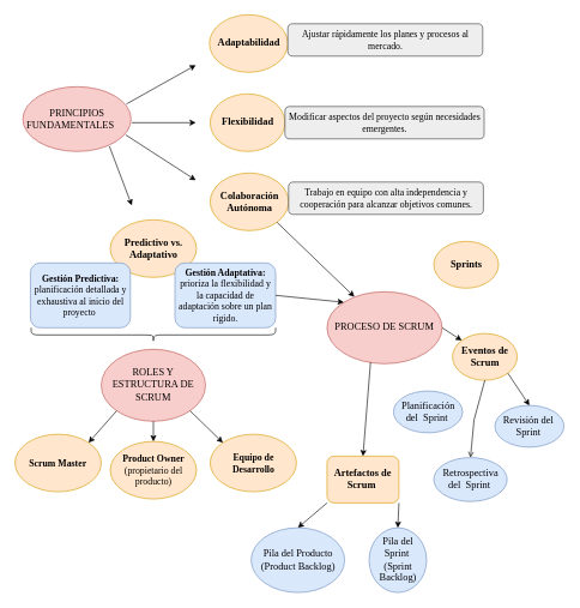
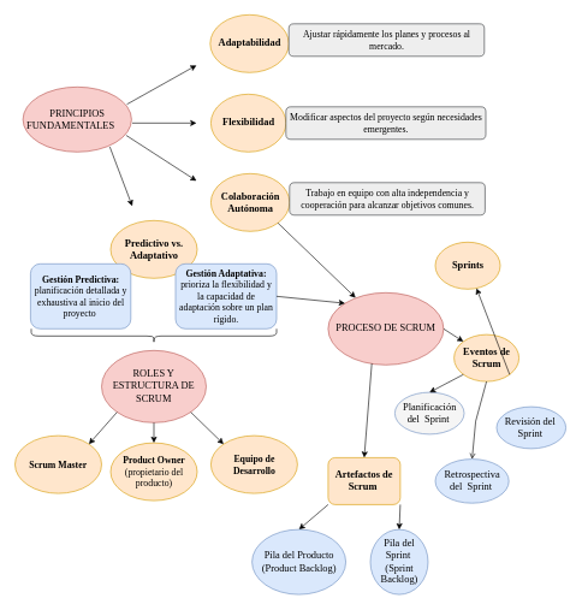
  <mxCell id="0" />
  <mxCell id="1" parent="0" />
  <mxCell id="2" value="PRINCIPIOS FUNDAMENTALES&lt;span style=&quot;white-space: pre; font-size: 14px;&quot;&gt;&#09;&lt;/span&gt;" style="ellipse;whiteSpace=wrap;html=1;fontFamily=Times New Roman;fontSize=14;fillColor=#f8cecc;strokeColor=#b85450;" vertex="1" parent="1"><mxGeometry x="31" y="120" width="150.5" height="90" as="geometry" /></mxCell>
  <mxCell id="3" value="ROLES Y ESTRUCTURA DE SCRUM" style="ellipse;whiteSpace=wrap;html=1;fontFamily=Times New Roman;fontSize=14;fillColor=#f8cecc;strokeColor=#b85450;" vertex="1" parent="1"><mxGeometry x="140" y="485" width="145" height="100" as="geometry" /></mxCell>
  <mxCell id="4" value="PROCESO DE SCRUM" style="ellipse;whiteSpace=wrap;html=1;fontFamily=Times New Roman;fontSize=14;fillColor=#f8cecc;strokeColor=#b85450;" vertex="1" parent="1"><mxGeometry x="454" y="405" width="160" height="100" as="geometry" /></mxCell>
  <mxCell id="5" value="&lt;b&gt;Colaboración Autónoma&lt;/b&gt;" style="ellipse;whiteSpace=wrap;html=1;fontFamily=Times New Roman;fontSize=14;fillColor=#ffe6cc;strokeColor=#d79b00;" vertex="1" parent="1"><mxGeometry x="291.5" y="240" width="109" height="80" as="geometry" /></mxCell>
  <mxCell id="6" value="&lt;b&gt;Flexibilidad&lt;/b&gt;" style="ellipse;whiteSpace=wrap;html=1;fontFamily=Times New Roman;fontSize=14;fillColor=#ffe6cc;strokeColor=#d79b00;" vertex="1" parent="1"><mxGeometry x="291.5" y="130" width="104" height="80" as="geometry" /></mxCell>
  <mxCell id="7" value="&lt;b&gt;Adaptabilidad&lt;/b&gt;" style="ellipse;whiteSpace=wrap;html=1;fontFamily=Times New Roman;fontSize=14;fillColor=#ffe6cc;strokeColor=#d79b00;" vertex="1" parent="1"><mxGeometry x="290.5" y="20" width="109" height="80" as="geometry" /></mxCell>
  <mxCell id="8" value="" style="endArrow=classic;html=1;rounded=0;exitX=0.957;exitY=0.267;exitDx=0;exitDy=0;exitPerimeter=0;fontFamily=Times New Roman;fontSize=14;" edge="1" parent="1" source="2"><mxGeometry width="50" height="50" relative="1" as="geometry"><mxPoint x="191.5" y="150" as="sourcePoint" /><mxPoint x="271.5" y="90" as="targetPoint" /></mxGeometry></mxCell>
  <mxCell id="9" value="" style="endArrow=classic;html=1;rounded=0;fontFamily=Times New Roman;fontSize=14;" edge="1" parent="1"><mxGeometry width="50" height="50" relative="1" as="geometry"><mxPoint x="182.5" y="170" as="sourcePoint" /><mxPoint x="271.5" y="170" as="targetPoint" /></mxGeometry></mxCell>
  <mxCell id="10" value="" style="endArrow=classic;html=1;rounded=0;exitX=0.95;exitY=0.744;exitDx=0;exitDy=0;exitPerimeter=0;fontFamily=Times New Roman;fontSize=14;" edge="1" parent="1" source="2"><mxGeometry width="50" height="50" relative="1" as="geometry"><mxPoint x="191.5" y="190" as="sourcePoint" /><mxPoint x="271.5" y="250" as="targetPoint" /></mxGeometry></mxCell>
  <mxCell id="11" value="Ajustar rápidamente los planes y procesos al mercado." style="rounded=1;whiteSpace=wrap;html=1;fontFamily=Times New Roman;fontSize=13;fillColor=#eeeeee;strokeColor=#36393d;" vertex="1" parent="1"><mxGeometry x="399.5" y="32.5" width="271" height="45" as="geometry" /></mxCell>
  <mxCell id="12" value="Modificar aspectos del proyecto según necesidades emergentes." style="rounded=1;whiteSpace=wrap;html=1;fontFamily=Times New Roman;fontSize=13;fillColor=#eeeeee;strokeColor=#36393d;" vertex="1" parent="1"><mxGeometry x="395.5" y="147.5" width="277" height="45" as="geometry" /></mxCell>
  <mxCell id="13" value="Trabajo en equipo con alta independencia y cooperación para alcanzar objetivos comunes." style="rounded=1;whiteSpace=wrap;html=1;fontFamily=Times New Roman;fontSize=13;fillColor=#eeeeee;strokeColor=#36393d;" vertex="1" parent="1"><mxGeometry x="400.5" y="252.5" width="271" height="45" as="geometry" /></mxCell>
  <mxCell id="14" value="&lt;span style=&quot;font-size: 14px; text-align: start;&quot;&gt;&lt;span style=&quot;font-size: 14px;&quot;&gt;&lt;b&gt;Predictivo vs. Adaptativo&lt;/b&gt;&lt;/span&gt;&lt;/span&gt;&lt;span style=&quot;font-size: 14px; text-align: start;&quot;&gt;&lt;/span&gt;" style="ellipse;whiteSpace=wrap;html=1;fontFamily=Times New Roman;fontSize=14;fillColor=#ffe6cc;strokeColor=#d79b00;" vertex="1" parent="1"><mxGeometry x="152.5" y="305" width="120" height="80" as="geometry" /></mxCell>
  <mxCell id="15" value="" style="endArrow=classic;html=1;rounded=0;exitX=0.8;exitY=0.922;exitDx=0;exitDy=0;exitPerimeter=0;fontFamily=Times New Roman;fontSize=14;" edge="1" parent="1" source="2"><mxGeometry width="50" height="50" relative="1" as="geometry"><mxPoint x="172.5" y="215" as="sourcePoint" /><mxPoint x="182.5" y="285" as="targetPoint" /></mxGeometry></mxCell>
  <mxCell id="16" value="&lt;b style=&quot;font-size: 13px;&quot;&gt;Gestión Predictiva:&lt;/b&gt;&lt;div style=&quot;font-size: 13px;&quot;&gt;planificación detallada y exhaustiva al inicio del proyecto&amp;nbsp;&lt;/div&gt;" style="rounded=1;whiteSpace=wrap;html=1;fontFamily=Times New Roman;fontSize=13;fillColor=#dae8fc;strokeColor=#6c8ebf;" vertex="1" parent="1"><mxGeometry x="41.5" y="365" width="139" height="90" as="geometry" /></mxCell>
  <mxCell id="17" value="&lt;font style=&quot;font-size: 13px;&quot; face=&quot;Times New Roman&quot;&gt;&lt;b&gt;Gestión Adaptativa:&lt;/b&gt; prioriza la flexibilidad y la capacidad de adaptación sobre un plan rígido.&lt;/font&gt;" style="rounded=1;whiteSpace=wrap;html=1;fillColor=#dae8fc;strokeColor=#6c8ebf;" vertex="1" parent="1"><mxGeometry x="242.5" y="365" width="140" height="90" as="geometry" /></mxCell>
  <mxCell id="18" value="" style="shape=curlyBracket;whiteSpace=wrap;html=1;rounded=1;flipH=1;labelPosition=right;verticalLabelPosition=middle;align=left;verticalAlign=middle;size=0.5;rotation=90;" vertex="1" parent="1"><mxGeometry x="202.5" y="295" width="20" height="340" as="geometry" /></mxCell>
  <mxCell id="19" value="&lt;b&gt;Product Owner&lt;/b&gt; (propietario del producto)" style="ellipse;whiteSpace=wrap;html=1;fontFamily=Times New Roman;fontSize=13;fillColor=#ffe6cc;strokeColor=#d79b00;" vertex="1" parent="1"><mxGeometry x="152.5" y="613" width="120" height="80" as="geometry" /></mxCell>
  <mxCell id="20" value="&lt;b&gt;Equipo de Desarrollo&lt;/b&gt;" style="ellipse;whiteSpace=wrap;html=1;fontFamily=Times New Roman;fontSize=13;fillColor=#ffe6cc;strokeColor=#d79b00;" vertex="1" parent="1"><mxGeometry x="291.5" y="603" width="120" height="80" as="geometry" /></mxCell>
  <mxCell id="21" value="&lt;b&gt;Scrum Master&lt;/b&gt;" style="ellipse;whiteSpace=wrap;html=1;fontFamily=Times New Roman;fontSize=13;fillColor=#ffe6cc;strokeColor=#d79b00;" vertex="1" parent="1"><mxGeometry x="20" y="603" width="120" height="80" as="geometry" /></mxCell>
  <mxCell id="22" value="" style="endArrow=classic;html=1;rounded=0;entryX=0;entryY=0;entryDx=0;entryDy=0;exitX=1;exitY=1;exitDx=0;exitDy=0;" edge="1" parent="1" source="3" target="20"><mxGeometry width="50" height="50" relative="1" as="geometry"><mxPoint x="287.5" y="560" as="sourcePoint" /><mxPoint x="337.5" y="510" as="targetPoint" /></mxGeometry></mxCell>
  <mxCell id="23" value="" style="endArrow=classic;html=1;rounded=0;entryX=0.5;entryY=0;entryDx=0;entryDy=0;exitX=0.5;exitY=1;exitDx=0;exitDy=0;" edge="1" parent="1" source="3" target="19"><mxGeometry width="50" height="50" relative="1" as="geometry"><mxPoint x="212.5" y="595" as="sourcePoint" /><mxPoint x="262.5" y="545" as="targetPoint" /></mxGeometry></mxCell>
  <mxCell id="24" value="" style="endArrow=classic;html=1;rounded=0;entryX=1;entryY=0;entryDx=0;entryDy=0;exitX=0;exitY=1;exitDx=0;exitDy=0;" edge="1" parent="1" source="3" target="21"><mxGeometry width="50" height="50" relative="1" as="geometry"><mxPoint x="102.5" y="595" as="sourcePoint" /><mxPoint x="152.5" y="545" as="targetPoint" /></mxGeometry></mxCell>
  <mxCell id="25" value="" style="endArrow=classic;html=1;rounded=0;entryX=0;entryY=0;entryDx=0;entryDy=0;exitX=1;exitY=0.5;exitDx=0;exitDy=0;" edge="1" parent="1" source="17" target="4"><mxGeometry width="50" height="50" relative="1" as="geometry"><mxPoint x="382.5" y="405" as="sourcePoint" /><mxPoint x="432.5" y="355" as="targetPoint" /></mxGeometry></mxCell>
  <mxCell id="26" value="" style="endArrow=classic;html=1;rounded=0;exitX=1;exitY=1;exitDx=0;exitDy=0;entryX=0.238;entryY=0.07;entryDx=0;entryDy=0;entryPerimeter=0;" edge="1" parent="1" source="5" target="4"><mxGeometry width="50" height="50" relative="1" as="geometry"><mxPoint x="482.5" y="355" as="sourcePoint" /><mxPoint x="542.5" y="385" as="targetPoint" /></mxGeometry></mxCell>
  <mxCell id="27" value="" style="endArrow=classic;html=1;rounded=0;exitX=0.378;exitY=0.98;exitDx=0;exitDy=0;entryX=0.5;entryY=0;entryDx=0;entryDy=0;exitPerimeter=0;" edge="1" parent="1" source="4" target="30"><mxGeometry width="50" height="50" relative="1" as="geometry"><mxPoint x="542.5" y="605" as="sourcePoint" /><mxPoint x="514.324" y="537.74" as="targetPoint" /><Array as="points" /></mxGeometry></mxCell>
  <mxCell id="28" value="&lt;b style=&quot;font-size: 14px;&quot;&gt;Sprints&lt;/b&gt;" style="ellipse;whiteSpace=wrap;html=1;fontFamily=Times New Roman;fontSize=14;fillColor=#ffe6cc;strokeColor=#d79b00;" vertex="1" parent="1"><mxGeometry x="602.5" y="335" width="90" height="65" as="geometry" /></mxCell>
  <mxCell id="29" value="&lt;b style=&quot;font-size: 14px;&quot;&gt;Eventos de Scrum&lt;/b&gt;" style="ellipse;whiteSpace=wrap;html=1;fontFamily=Times New Roman;fontSize=14;fillColor=#ffe6cc;strokeColor=#d79b00;" vertex="1" parent="1"><mxGeometry x="628.5" y="463" width="90" height="65" as="geometry" /></mxCell>
  <mxCell id="30" value="&lt;b&gt;Artefactos de Scrum&amp;nbsp;&lt;/b&gt;" style="whiteSpace=wrap;html=1;fontFamily=Times New Roman;fontSize=14;fillColor=#ffe6cc;strokeColor=#d79b00;rounded=1;" vertex="1" parent="1"><mxGeometry x="454" y="633.5" width="100" height="65" as="geometry" /></mxCell>
  <mxCell id="31" value="" style="endArrow=classic;html=1;rounded=0;entryX=0;entryY=0;entryDx=0;entryDy=0;exitX=1;exitY=0.5;exitDx=0;exitDy=0;" edge="1" parent="1" source="4" target="29"><mxGeometry width="50" height="50" relative="1" as="geometry"><mxPoint x="614" y="545" as="sourcePoint" /><mxPoint x="664" y="495" as="targetPoint" /></mxGeometry></mxCell>
  <mxCell id="32" value="" style="endArrow=classic;html=1;rounded=0;entryX=0.5;entryY=0;entryDx=0;entryDy=0;exitX=0;exitY=1;exitDx=0;exitDy=0;" edge="1" parent="1" source="30" target="33"><mxGeometry width="50" height="50" relative="1" as="geometry"><mxPoint x="498.5" y="669.72" as="sourcePoint" /><mxPoint x="515.218" y="653.002" as="targetPoint" /></mxGeometry></mxCell>
  <mxCell id="33" value="Pila del Producto (Product Backlog)" style="ellipse;whiteSpace=wrap;html=1;fontFamily=Times New Roman;fontSize=14;fillColor=#dae8fc;strokeColor=#6c8ebf;" vertex="1" parent="1"><mxGeometry x="348.5" y="733" width="130" height="90" as="geometry" /></mxCell>
  <mxCell id="34" value="Pila del Sprint&amp;nbsp;&lt;div&gt;(Sprint Backlog)&lt;/div&gt;" style="ellipse;whiteSpace=wrap;html=1;fontFamily=Times New Roman;fontSize=14;fillColor=#dae8fc;strokeColor=#6c8ebf;" vertex="1" parent="1"><mxGeometry x="512.5" y="733" width="80" height="90" as="geometry" /></mxCell>
  <mxCell id="35" value="" style="endArrow=classic;html=1;rounded=0;entryX=0.5;entryY=0;entryDx=0;entryDy=0;exitX=1;exitY=1;exitDx=0;exitDy=0;" edge="1" parent="1" source="30" target="34"><mxGeometry width="50" height="50" relative="1" as="geometry"><mxPoint x="592.5" y="653" as="sourcePoint" /><mxPoint x="642.5" y="603" as="targetPoint" /></mxGeometry></mxCell>
- <mxCell id="36" value="Planificación del&amp;nbsp; Sprint&amp;nbsp;" style="ellipse;whiteSpace=wrap;html=1;fontFamily=Times New Roman;fontSize=14;fillColor=#dae8fc;strokeColor=#6c8ebf;" vertex="1" parent="1"><mxGeometry x="546.5" y="543" width="96" height="58" as="geometry" /></mxCell>
+ <mxCell id="36" value="Planificación del&amp;nbsp; Sprint&amp;nbsp;" style="ellipse;whiteSpace=wrap;html=1;fontFamily=Times New Roman;fontSize=14;fillColor=#f5f5f5;strokeColor=#6c8ebf;" vertex="1" parent="1"><mxGeometry x="546.5" y="543" width="96" height="58" as="geometry" /></mxCell>
  <mxCell id="37" value="Retrospectiva del&amp;nbsp; Sprint&amp;nbsp;" style="ellipse;whiteSpace=wrap;html=1;fontFamily=Times New Roman;fontSize=14;fillColor=#dae8fc;strokeColor=#6c8ebf;" vertex="1" parent="1"><mxGeometry x="602.5" y="635.5" width="102" height="61" as="geometry" /></mxCell>
  <mxCell id="38" value="Revisión del&amp;nbsp; Sprint&amp;nbsp;" style="ellipse;whiteSpace=wrap;html=1;fontFamily=Times New Roman;fontSize=14;fillColor=#dae8fc;strokeColor=#6c8ebf;" vertex="1" parent="1"><mxGeometry x="687.5" y="563" width="96" height="58" as="geometry" /></mxCell>
- <mxCell id="39" value="" style="endArrow=classic;html=1;rounded=0;entryX=0.5;entryY=0;entryDx=0;entryDy=0;exitX=1;exitY=1;exitDx=0;exitDy=0;" edge="1" parent="1" source="29" target="38"><mxGeometry width="50" height="50" relative="1" as="geometry"><mxPoint x="654.5" y="603" as="sourcePoint" /><mxPoint x="704.5" y="553" as="targetPoint" /></mxGeometry></mxCell>
+ <mxCell id="39" value="" style="endArrow=classic;html=1;rounded=0;exitX=1;exitY=1;exitDx=0;exitDy=0;" edge="1" parent="1" source="29" target="28"><mxGeometry width="50" height="50" relative="1" as="geometry"><mxPoint x="654.5" y="603" as="sourcePoint" /><mxPoint x="704.5" y="553" as="targetPoint" /></mxGeometry></mxCell>
+ <mxCell id="40" value="" style="endArrow=classic;html=1;rounded=0;entryX=0.5;entryY=0;entryDx=0;entryDy=0;exitX=0;exitY=1;exitDx=0;exitDy=0;" edge="1" parent="1" source="29" target="36"><mxGeometry width="50" height="50" relative="1" as="geometry"><mxPoint x="638.5" y="510" as="sourcePoint" /><mxPoint x="661.5" y="575.5" as="targetPoint" /><Array as="points" /></mxGeometry></mxCell>
  <mxCell id="41" value="" style="endArrow=open;html=1;rounded=0;entryX=0.5;entryY=0;entryDx=0;entryDy=0;exitX=0.5;exitY=1;exitDx=0;exitDy=0;" edge="1" parent="1" source="29" target="37"><mxGeometry width="50" height="50" relative="1" as="geometry"><mxPoint x="672.5" y="520" as="sourcePoint" /><mxPoint x="679.5" y="586" as="targetPoint" /><Array as="points"><mxPoint x="658.5" y="583" /></Array></mxGeometry></mxCell>
